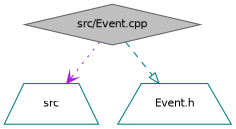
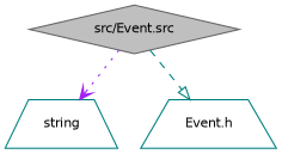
  digraph {
    node [color=teal fillcolor=white fontname=Helvetica fontsize=10 shape=trapezium style=filled]
    edge [fontname=Helvetica fontsize=10 labelfontname=Helvetica labelfontsize=10]
-   n1 [color=gray40 fillcolor=grey75 fontcolor=black height=0.2 label="src/Event.cpp" shape=diamond width=0.4]
-   n2 [height=0.2 label=src width=0.4]
+   n1 [color=gray40 fillcolor=grey75 fontcolor=black height=0.2 label="src/Event.src" shape=diamond width=0.4]
+   n2 [height=0.2 label=string width=0.4]
    n3 [height=0.2 label="Event.h" width=0.4]
    n1 -> n2 [arrowhead=vee color=purple style=dotted]
    n1 -> n3 [arrowhead=onormal color=teal style=dashed]
  }
